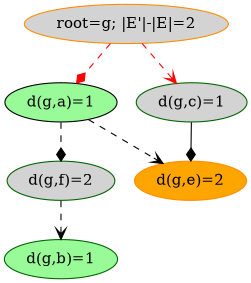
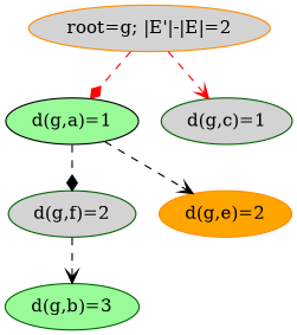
  digraph {
    node [color=darkgreen fillcolor=lightgrey style=filled]
    edge [arrowhead=vee style=dashed]
-   n1 [fillcolor=palegreen label="d(g,b)=1"]
+   n1 [fillcolor=palegreen label="d(g,b)=3"]
    n2 [label="d(g,f)=2"]
    n3 [color=black fillcolor=palegreen label="d(g,a)=1"]
    n4 [color=darkorange fillcolor=orange label="d(g,e)=2"]
    n5 [label="d(g,c)=1"]
    n6 [color=darkorange label="root=g; |E'|-|E|=2"]
    n2 -> n1
    n3 -> n2 [arrowhead=diamond]
    n3 -> n4
-   n5 -> n4 [arrowhead=diamond style=""]
    n6 -> n3 [arrowhead=diamond color=red]
    n6 -> n5 [color=red]
  }
